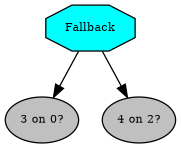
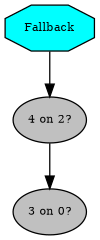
  digraph {
    fontname="times-roman"
    ordering=out
    node [fillcolor=gray fontcolor=black fontname="times-roman" fontsize=9 shape=ellipse style=filled]
    edge [fontname="times-roman"]
    n1 [fillcolor=cyan label=Fallback shape=octagon]
    n2 [label="3 on 0?"]
    n3 [label="4 on 2?"]
-   n1 -> n2
+   n3 -> n2
    n1 -> n3
  }
